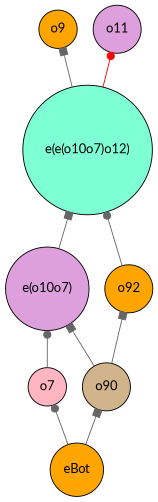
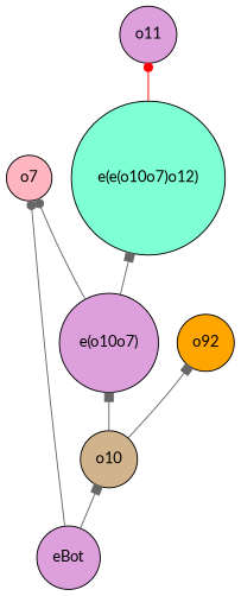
  strict digraph {
    fontname=Lato
    rankdir=BT
    node [fillcolor=plum fontname=Lato shape=circle style=filled]
    edge [arrowhead=box color=gray40 fontname=Lato]
    "e(e(o10o7)o12)" [fillcolor=aquamarine]
    "e(o10o7)"
-   o9 [fillcolor=orange]
    o11
    o7 [fillcolor=lightpink]
-   eBot [fillcolor=orange]
-   o10 [fillcolor=tan label=o90]
+   eBot
+   o10 [fillcolor=tan]
    n8 [fillcolor=orange label=o92]
-   "e(e(o10o7)o12)" -> o9
    "e(e(o10o7)o12)" -> o11 [arrowhead=dot color=red]
    "e(o10o7)" -> "e(e(o10o7)o12)"
-   o7 -> "e(o10o7)" [arrowhead=dot]
+   "e(o10o7)" -> o7 [arrowhead=dot]
    eBot -> o7 [arrowhead=dot]
    eBot -> o10
    o10 -> "e(o10o7)"
    o10 -> n8
-   n8 -> "e(e(o10o7)o12)" [arrowhead=dot]
  }
